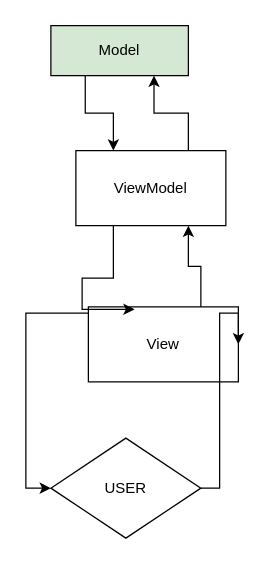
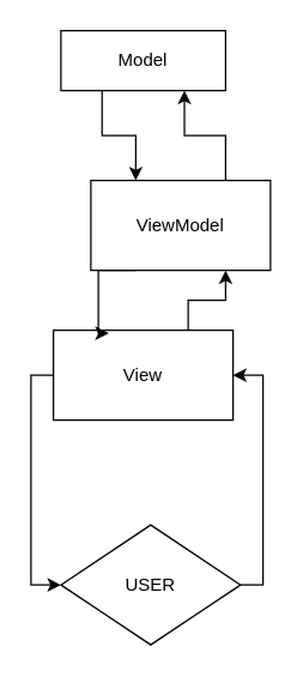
  <mxCell id="0" />
  <mxCell id="1" parent="0" />
  <mxCell id="2" style="edgeStyle=orthogonalEdgeStyle;rounded=0;orthogonalLoop=1;jettySize=auto;html=1;exitX=0.25;exitY=1;exitDx=0;exitDy=0;entryX=0.25;entryY=0;entryDx=0;entryDy=0;" edge="1" parent="1" source="3" target="8"><mxGeometry relative="1" as="geometry" /></mxCell>
- <mxCell id="3" value="Model" style="rounded=0;whiteSpace=wrap;html=1;fillColor=#d5e8d4;" vertex="1" parent="1"><mxGeometry x="40" y="20" width="110" height="40" as="geometry" /></mxCell>
+ <mxCell id="3" value="Model" style="rounded=0;whiteSpace=wrap;html=1;" vertex="1" parent="1"><mxGeometry x="40" y="20" width="110" height="40" as="geometry" /></mxCell>
  <mxCell id="4" style="edgeStyle=orthogonalEdgeStyle;rounded=0;orthogonalLoop=1;jettySize=auto;html=1;entryX=0;entryY=0.5;entryDx=0;entryDy=0;" edge="1" parent="1" source="6" target="10"><mxGeometry relative="1" as="geometry"><Array as="points"><mxPoint x="20" y="250" /><mxPoint x="20" y="390" /></Array></mxGeometry></mxCell>
  <mxCell id="5" style="edgeStyle=orthogonalEdgeStyle;rounded=0;orthogonalLoop=1;jettySize=auto;html=1;exitX=0.75;exitY=0;exitDx=0;exitDy=0;entryX=0.75;entryY=1;entryDx=0;entryDy=0;" edge="1" parent="1" source="6" target="8"><mxGeometry relative="1" as="geometry" /></mxCell>
- <mxCell id="6" value="View" style="rounded=0;whiteSpace=wrap;html=1;" vertex="1" parent="1"><mxGeometry x="70" y="245" width="120" height="60" as="geometry" /></mxCell>
+ <mxCell id="6" value="View" style="rounded=0;whiteSpace=wrap;html=1;" vertex="1" parent="1"><mxGeometry x="35" y="220" width="120" height="60" as="geometry" /></mxCell>
  <mxCell id="7" style="edgeStyle=orthogonalEdgeStyle;rounded=0;orthogonalLoop=1;jettySize=auto;html=1;exitX=0.75;exitY=0;exitDx=0;exitDy=0;entryX=0.75;entryY=1;entryDx=0;entryDy=0;" edge="1" parent="1" source="8" target="3"><mxGeometry relative="1" as="geometry" /></mxCell>
  <mxCell id="8" value="ViewModel" style="rounded=0;whiteSpace=wrap;html=1;" vertex="1" parent="1"><mxGeometry x="60" y="120" width="120" height="60" as="geometry" /></mxCell>
  <mxCell id="9" style="edgeStyle=orthogonalEdgeStyle;rounded=0;orthogonalLoop=1;jettySize=auto;html=1;entryX=1;entryY=0.5;entryDx=0;entryDy=0;" edge="1" parent="1" source="10" target="6"><mxGeometry relative="1" as="geometry"><Array as="points"><mxPoint x="175" y="390" /><mxPoint x="175" y="250" /></Array></mxGeometry></mxCell>
  <mxCell id="10" value="USER" style="rhombus;whiteSpace=wrap;html=1;" vertex="1" parent="1"><mxGeometry x="40" y="350" width="120" height="80" as="geometry" /></mxCell>
  <mxCell id="11" style="edgeStyle=orthogonalEdgeStyle;rounded=0;orthogonalLoop=1;jettySize=auto;html=1;exitX=0.25;exitY=1;exitDx=0;exitDy=0;entryX=0.308;entryY=0.033;entryDx=0;entryDy=0;entryPerimeter=0;" edge="1" parent="1" source="8" target="6"><mxGeometry relative="1" as="geometry"><Array as="points"><mxPoint x="65" y="222" /></Array></mxGeometry></mxCell>
